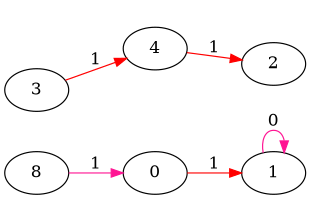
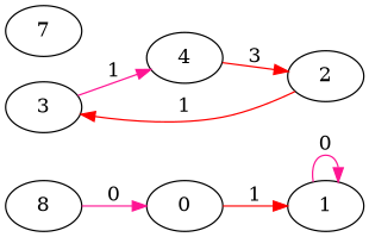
  digraph {
    rankdir=LR
    edge [color=deeppink]
    n1 [label=8]
    0
    1
    3
    4
    2
-   n1 -> 0 [label=1]
+   7
+   n1 -> 0 [label=0]
    0 -> 1 [color=red label=1]
    1 -> 1 [label=0]
-   3 -> 4 [color=red label=1]
-   4 -> 2 [color=red label=1]
+   3 -> 4 [label=1]
+   4 -> 2 [color=red label=3]
+   2 -> 3 [color=red label=1]
  }
